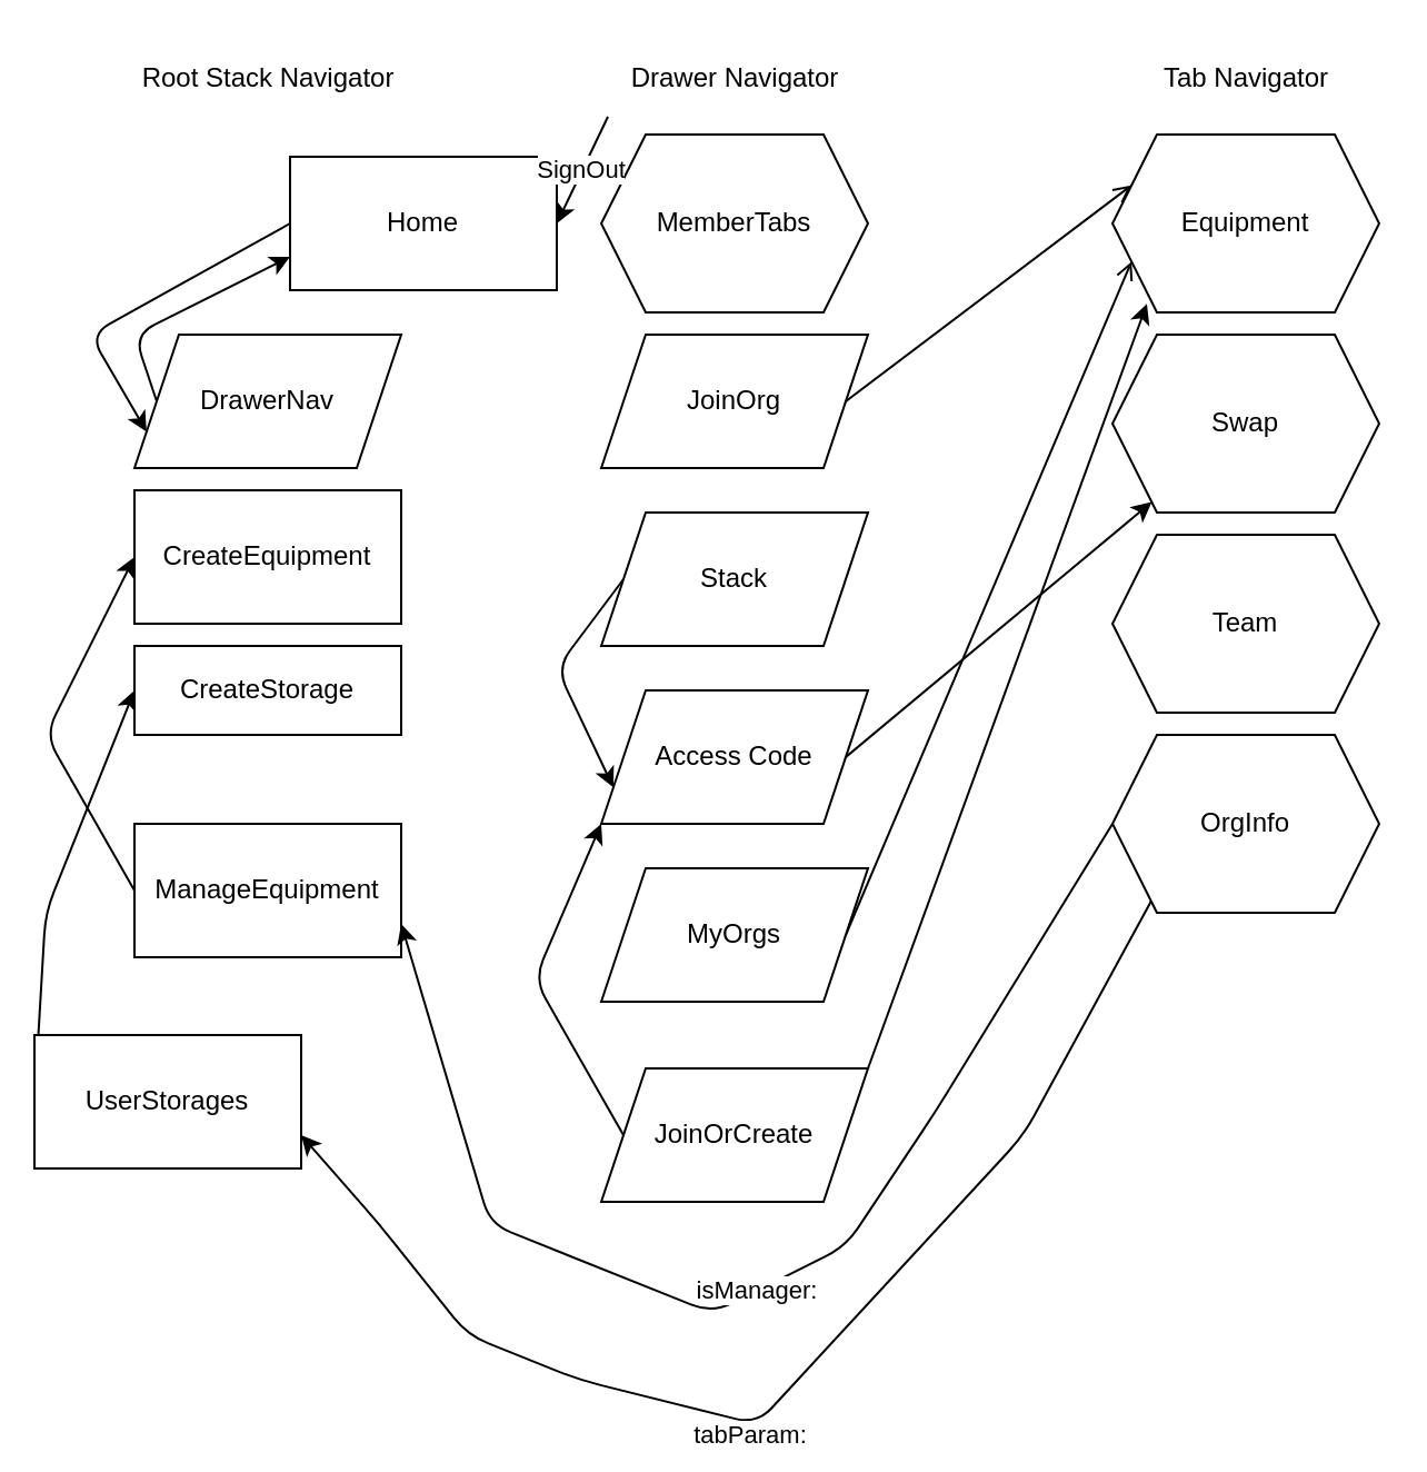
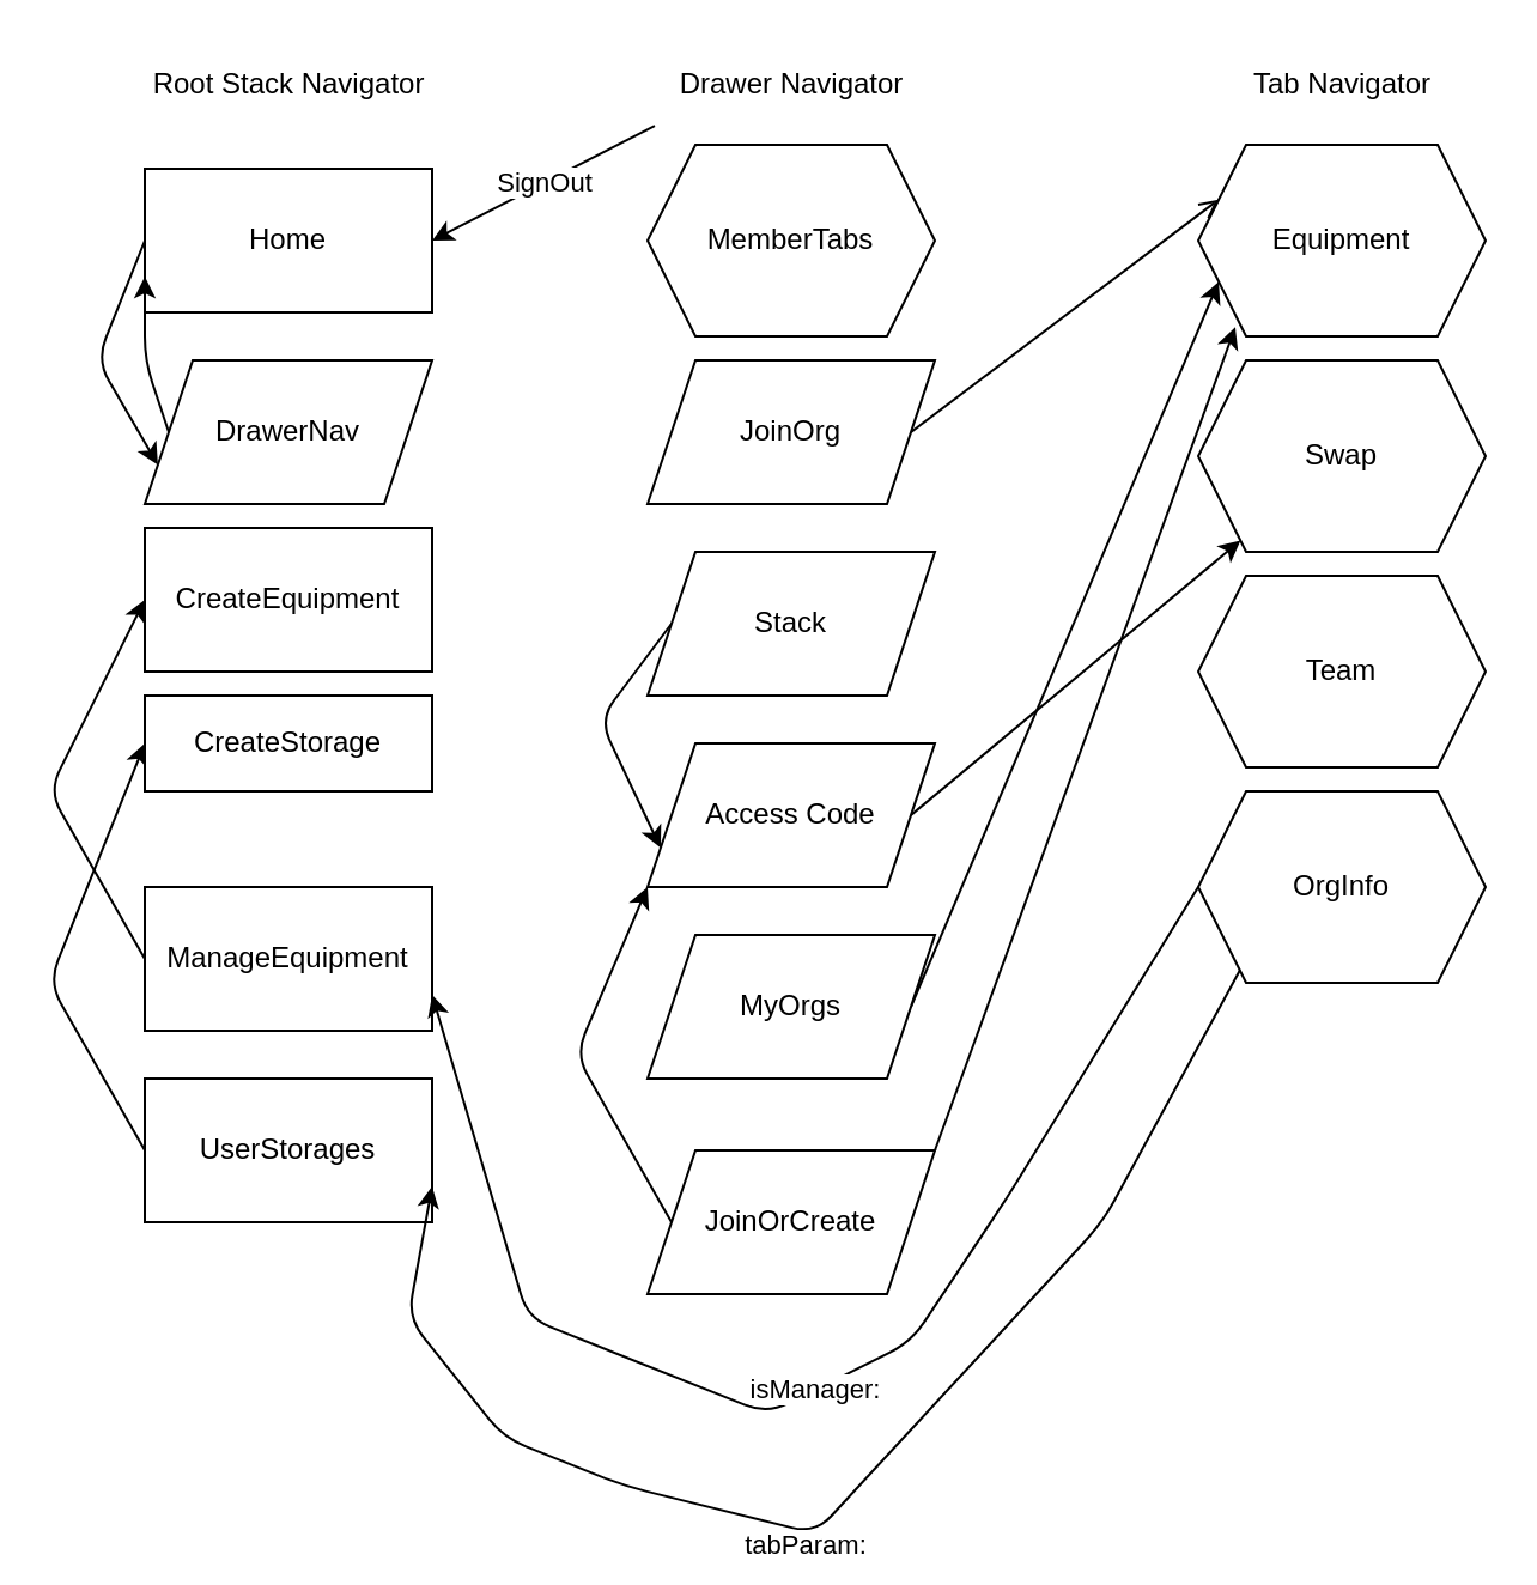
  <mxCell id="0" />
  <mxCell id="1" parent="0" />
  <mxCell id="2" style="edgeStyle=none;html=1;exitX=0;exitY=0.5;exitDx=0;exitDy=0;entryX=0;entryY=0.75;entryDx=0;entryDy=0;" parent="1" source="3" target="12" edge="1"><mxGeometry relative="1" as="geometry"><Array as="points"><mxPoint x="40" y="150" /></Array></mxGeometry></mxCell>
- <mxCell id="3" value="Home" style="whiteSpace=wrap;html=1;" parent="1" vertex="1"><mxGeometry x="130" y="70" width="120" height="60" as="geometry" /></mxCell>
+ <mxCell id="3" value="Home" style="whiteSpace=wrap;html=1;" parent="1" vertex="1"><mxGeometry x="60" y="70" width="120" height="60" as="geometry" /></mxCell>
  <mxCell id="4" value="Root Stack Navigator" style="text;html=1;align=center;verticalAlign=middle;resizable=0;points=[];autosize=1;strokeColor=none;fillColor=none;" parent="1" vertex="1"><mxGeometry x="50" y="20" width="140" height="30" as="geometry" /></mxCell>
  <mxCell id="5" style="edgeStyle=none;html=1;exitX=0;exitY=0.5;exitDx=0;exitDy=0;entryX=0;entryY=0.5;entryDx=0;entryDy=0;" edge="1" parent="1" source="6" target="7"><mxGeometry relative="1" as="geometry"><Array as="points"><mxPoint x="20" y="330" /></Array></mxGeometry></mxCell>
  <mxCell id="6" value="ManageEquipment" style="whiteSpace=wrap;html=1;" parent="1" vertex="1"><mxGeometry x="60" y="370" width="120" height="60" as="geometry" /></mxCell>
  <mxCell id="7" value="CreateEquipment" style="whiteSpace=wrap;html=1;" parent="1" vertex="1"><mxGeometry x="60" y="220" width="120" height="60" as="geometry" /></mxCell>
  <mxCell id="8" style="edgeStyle=none;html=1;exitX=0;exitY=0.5;exitDx=0;exitDy=0;entryX=0;entryY=0.5;entryDx=0;entryDy=0;" edge="1" parent="1" source="9" target="10"><mxGeometry relative="1" as="geometry"><Array as="points"><mxPoint x="20" y="410" /></Array></mxGeometry></mxCell>
- <mxCell id="9" value="UserStorages" style="whiteSpace=wrap;html=1;" parent="1" vertex="1"><mxGeometry x="15" y="465" width="120" height="60" as="geometry" /></mxCell>
+ <mxCell id="9" value="UserStorages" style="whiteSpace=wrap;html=1;" parent="1" vertex="1"><mxGeometry x="60" y="450" width="120" height="60" as="geometry" /></mxCell>
  <mxCell id="10" value="CreateStorage" style="whiteSpace=wrap;html=1;" parent="1" vertex="1"><mxGeometry x="60" y="290" width="120" height="40" as="geometry" /></mxCell>
  <mxCell id="11" style="edgeStyle=none;html=1;exitX=0;exitY=0.5;exitDx=0;exitDy=0;entryX=0;entryY=0.75;entryDx=0;entryDy=0;" parent="1" source="12" target="3" edge="1"><mxGeometry relative="1" as="geometry"><Array as="points"><mxPoint x="60" y="150" /></Array></mxGeometry></mxCell>
  <mxCell id="12" value="DrawerNav" style="shape=parallelogram;perimeter=parallelogramPerimeter;whiteSpace=wrap;html=1;fixedSize=1;" parent="1" vertex="1"><mxGeometry x="60" y="150" width="120" height="60" as="geometry" /></mxCell>
  <mxCell id="13" value="Drawer Navigator" style="text;html=1;align=center;verticalAlign=middle;resizable=0;points=[];autosize=1;strokeColor=none;fillColor=none;" parent="1" vertex="1"><mxGeometry x="270" y="20" width="120" height="30" as="geometry" /></mxCell>
  <mxCell id="14" style="edgeStyle=none;html=1;exitX=1;exitY=0.5;exitDx=0;exitDy=0;entryX=0;entryY=0.25;entryDx=0;entryDy=0;endArrow=open;" parent="1" source="16" target="27" edge="1"><mxGeometry relative="1" as="geometry" /></mxCell>
  <mxCell id="15" value="MemberTabs" style="shape=hexagon;perimeter=hexagonPerimeter2;whiteSpace=wrap;html=1;fixedSize=1;" parent="1" vertex="1"><mxGeometry x="270" y="60" width="120" height="80" as="geometry" /></mxCell>
  <mxCell id="16" value="JoinOrg" style="shape=parallelogram;perimeter=parallelogramPerimeter;whiteSpace=wrap;html=1;fixedSize=1;" parent="1" vertex="1"><mxGeometry x="270" y="150" width="120" height="60" as="geometry" /></mxCell>
  <mxCell id="17" style="edgeStyle=none;html=1;exitX=1;exitY=0.5;exitDx=0;exitDy=0;" parent="1" source="20" target="28" edge="1"><mxGeometry relative="1" as="geometry" /></mxCell>
  <mxCell id="18" style="edgeStyle=none;html=1;exitX=0;exitY=0.5;exitDx=0;exitDy=0;entryX=0;entryY=0.75;entryDx=0;entryDy=0;" parent="1" source="19" target="20" edge="1"><mxGeometry relative="1" as="geometry"><Array as="points"><mxPoint x="250" y="300" /></Array></mxGeometry></mxCell>
  <mxCell id="19" value="Stack" style="shape=parallelogram;perimeter=parallelogramPerimeter;whiteSpace=wrap;html=1;fixedSize=1;" parent="1" vertex="1"><mxGeometry x="270" y="230" width="120" height="60" as="geometry" /></mxCell>
  <mxCell id="20" value="Access Code" style="shape=parallelogram;perimeter=parallelogramPerimeter;whiteSpace=wrap;html=1;fixedSize=1;" parent="1" vertex="1"><mxGeometry x="270" y="310" width="120" height="60" as="geometry" /></mxCell>
- <mxCell id="21" style="edgeStyle=none;html=1;exitX=1;exitY=0.5;exitDx=0;exitDy=0;entryX=0;entryY=0.75;entryDx=0;entryDy=0;endArrow=open;" parent="1" source="22" target="27" edge="1"><mxGeometry relative="1" as="geometry" /></mxCell>
+ <mxCell id="21" style="edgeStyle=none;html=1;exitX=1;exitY=0.5;exitDx=0;exitDy=0;entryX=0;entryY=0.75;entryDx=0;entryDy=0;" parent="1" source="22" target="27" edge="1"><mxGeometry relative="1" as="geometry" /></mxCell>
  <mxCell id="22" value="MyOrgs" style="shape=parallelogram;perimeter=parallelogramPerimeter;whiteSpace=wrap;html=1;fixedSize=1;" parent="1" vertex="1"><mxGeometry x="270" y="390" width="120" height="60" as="geometry" /></mxCell>
  <mxCell id="23" style="edgeStyle=none;html=1;exitX=0;exitY=0.5;exitDx=0;exitDy=0;" parent="1" source="25" edge="1"><mxGeometry relative="1" as="geometry"><mxPoint x="270" y="370" as="targetPoint" /><Array as="points"><mxPoint x="240" y="440" /></Array></mxGeometry></mxCell>
  <mxCell id="24" style="edgeStyle=none;html=1;exitX=1;exitY=0;exitDx=0;exitDy=0;entryX=0.129;entryY=0.952;entryDx=0;entryDy=0;entryPerimeter=0;" parent="1" source="25" target="27" edge="1"><mxGeometry relative="1" as="geometry" /></mxCell>
  <mxCell id="25" value="JoinOrCreate" style="shape=parallelogram;perimeter=parallelogramPerimeter;whiteSpace=wrap;html=1;fixedSize=1;" parent="1" vertex="1"><mxGeometry x="270" y="480" width="120" height="60" as="geometry" /></mxCell>
  <mxCell id="26" value="Tab Navigator" style="text;html=1;align=center;verticalAlign=middle;resizable=0;points=[];autosize=1;strokeColor=none;fillColor=none;" parent="1" vertex="1"><mxGeometry x="510" y="20" width="100" height="30" as="geometry" /></mxCell>
  <mxCell id="27" value="Equipment" style="shape=hexagon;perimeter=hexagonPerimeter2;whiteSpace=wrap;html=1;fixedSize=1;" parent="1" vertex="1"><mxGeometry x="500" y="60" width="120" height="80" as="geometry" /></mxCell>
  <mxCell id="28" value="Swap" style="shape=hexagon;perimeter=hexagonPerimeter2;whiteSpace=wrap;html=1;fixedSize=1;" parent="1" vertex="1"><mxGeometry x="500" y="150" width="120" height="80" as="geometry" /></mxCell>
  <mxCell id="29" value="Team" style="shape=hexagon;perimeter=hexagonPerimeter2;whiteSpace=wrap;html=1;fixedSize=1;" parent="1" vertex="1"><mxGeometry x="500" y="240" width="120" height="80" as="geometry" /></mxCell>
  <mxCell id="30" value="tabParam:" style="edgeStyle=none;html=1;entryX=1;entryY=0.75;entryDx=0;entryDy=0;" edge="1" parent="1" target="9"><mxGeometry x="0.093" y="6" relative="1" as="geometry"><mxPoint x="520" y="400" as="sourcePoint" /><Array as="points"><mxPoint x="460" y="510" /><mxPoint x="340" y="640" /><mxPoint x="260" y="620" /><mxPoint x="210" y="600" /><mxPoint x="170" y="550" /></Array><mxPoint as="offset" /></mxGeometry></mxCell>
  <mxCell id="31" value="isManager:" style="edgeStyle=none;html=1;exitX=0;exitY=0.5;exitDx=0;exitDy=0;entryX=1;entryY=0.75;entryDx=0;entryDy=0;" edge="1" parent="1" source="32" target="6"><mxGeometry relative="1" as="geometry"><mxPoint x="480" y="660" as="targetPoint" /><Array as="points"><mxPoint x="420" y="500" /><mxPoint x="380" y="560" /><mxPoint x="320" y="590" /><mxPoint x="220" y="550" /></Array></mxGeometry></mxCell>
  <mxCell id="32" value="OrgInfo" style="shape=hexagon;perimeter=hexagonPerimeter2;whiteSpace=wrap;html=1;fixedSize=1;" parent="1" vertex="1"><mxGeometry x="500" y="330" width="120" height="80" as="geometry" /></mxCell>
  <mxCell id="33" value="SignOut" style="edgeStyle=none;html=1;exitX=0.025;exitY=1.067;exitDx=0;exitDy=0;entryX=1;entryY=0.5;entryDx=0;entryDy=0;exitPerimeter=0;" parent="1" source="13" target="3" edge="1"><mxGeometry relative="1" as="geometry"><mxPoint x="200" y="220" as="sourcePoint" /><mxPoint x="270" y="50" as="targetPoint" /></mxGeometry></mxCell>
